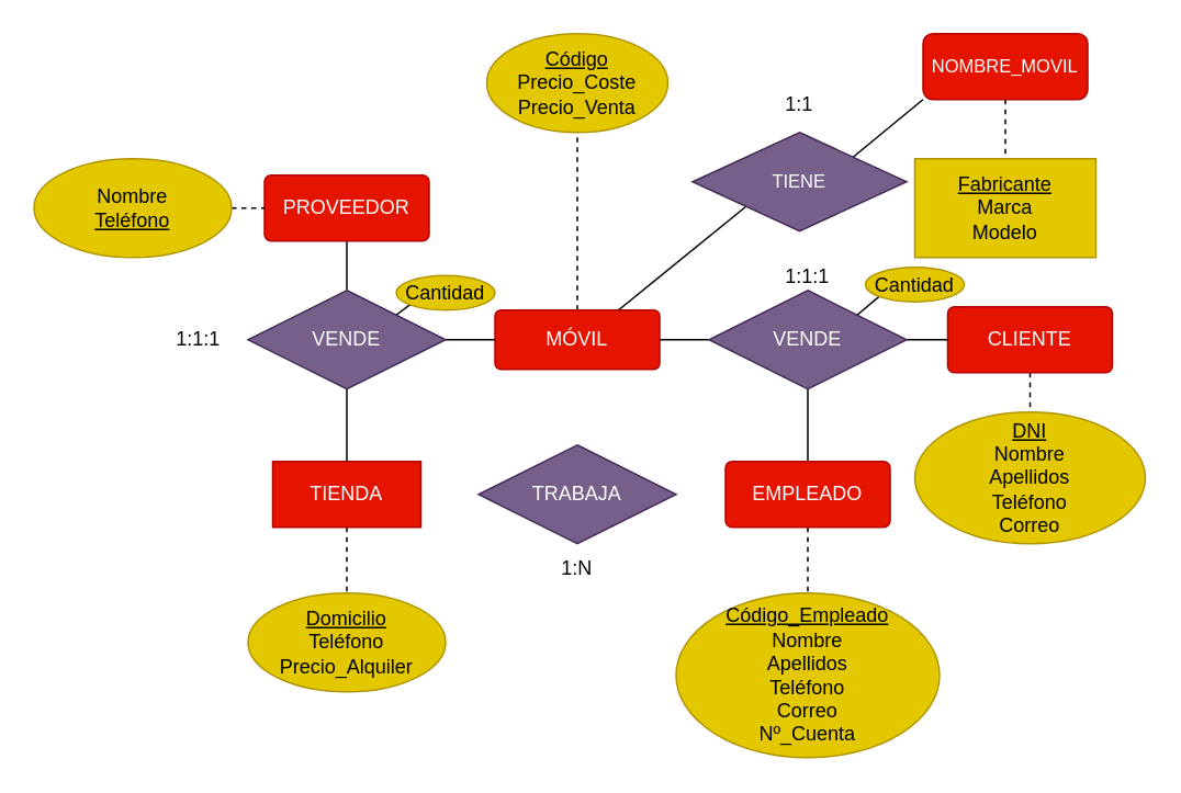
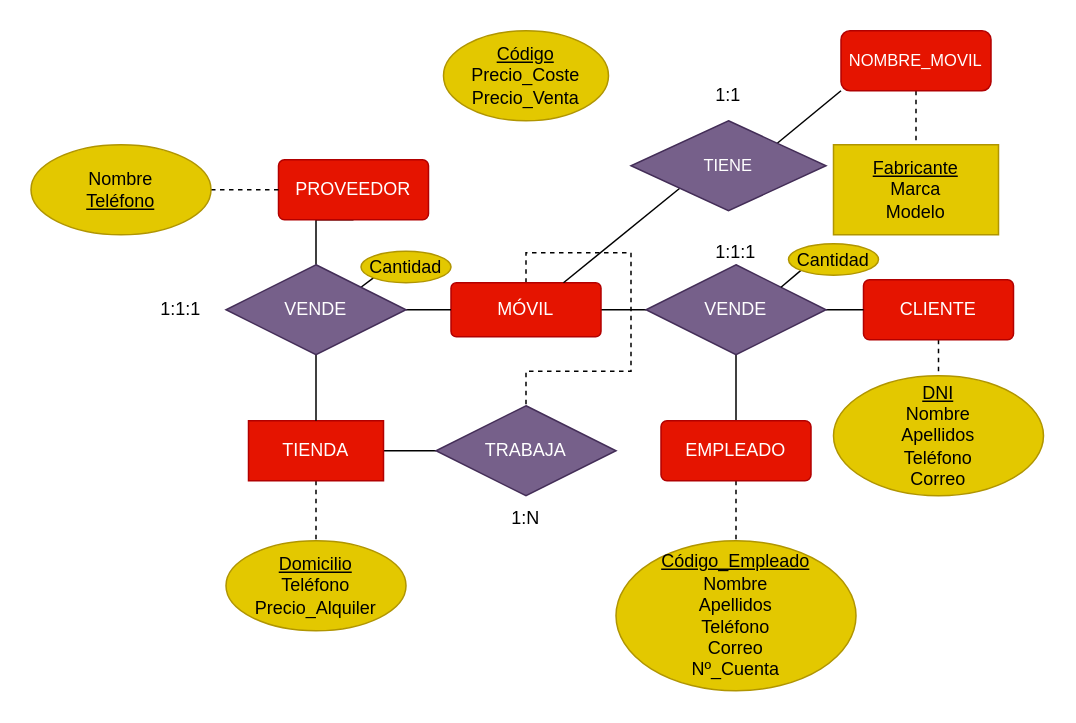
  <mxCell id="0" />
  <mxCell id="1" parent="0" />
  <mxCell id="2" style="edgeStyle=orthogonalEdgeStyle;rounded=0;orthogonalLoop=1;jettySize=auto;html=1;exitX=0.5;exitY=0;exitDx=0;exitDy=0;entryX=0.5;entryY=1;entryDx=0;entryDy=0;endArrow=none;endFill=0;" parent="1" source="4" target="27" edge="1"><mxGeometry relative="1" as="geometry" /></mxCell>
  <mxCell id="3" style="edgeStyle=orthogonalEdgeStyle;rounded=0;orthogonalLoop=1;jettySize=auto;html=1;exitX=0.5;exitY=1;exitDx=0;exitDy=0;entryX=0.5;entryY=0;entryDx=0;entryDy=0;dashed=1;endArrow=none;endFill=0;" parent="1" source="4" target="20" edge="1"><mxGeometry relative="1" as="geometry" /></mxCell>
  <mxCell id="4" value="EMPLEADO" style="rounded=1;arcSize=10;whiteSpace=wrap;html=1;align=center;fillColor=#e51400;strokeColor=#B20000;fontColor=#ffffff;" parent="1" vertex="1"><mxGeometry x="440" y="280" width="100" height="40" as="geometry" /></mxCell>
  <mxCell id="5" style="edgeStyle=orthogonalEdgeStyle;rounded=0;orthogonalLoop=1;jettySize=auto;html=1;exitX=0.5;exitY=1;exitDx=0;exitDy=0;entryX=0.5;entryY=0;entryDx=0;entryDy=0;dashed=1;endArrow=none;endFill=0;" parent="1" source="6" target="19" edge="1"><mxGeometry relative="1" as="geometry" /></mxCell>
  <mxCell id="6" value="CLIENTE" style="rounded=1;arcSize=10;whiteSpace=wrap;html=1;align=center;fillColor=#e51400;strokeColor=#B20000;fontColor=#ffffff;" parent="1" vertex="1"><mxGeometry x="575" y="186" width="100" height="40" as="geometry" /></mxCell>
  <mxCell id="7" style="edgeStyle=orthogonalEdgeStyle;rounded=0;orthogonalLoop=1;jettySize=auto;html=1;exitX=1;exitY=0.5;exitDx=0;exitDy=0;entryX=0;entryY=0.5;entryDx=0;entryDy=0;endArrow=none;endFill=0;" parent="1" source="9" target="27" edge="1"><mxGeometry relative="1" as="geometry" /></mxCell>
- <mxCell id="8" style="edgeStyle=orthogonalEdgeStyle;rounded=0;orthogonalLoop=1;jettySize=auto;html=1;exitX=0.5;exitY=0;exitDx=0;exitDy=0;entryX=0.5;entryY=1;entryDx=0;entryDy=0;dashed=1;endArrow=none;endFill=0;" parent="1" source="9" target="15" edge="1"><mxGeometry relative="1" as="geometry" /></mxCell>
+ <mxCell id="8" style="edgeStyle=orthogonalEdgeStyle;rounded=0;orthogonalLoop=1;jettySize=auto;html=1;exitX=0.5;exitY=0;exitDx=0;exitDy=0;dashed=1;endArrow=none;endFill=0;" parent="1" source="9" target="21" edge="1"><mxGeometry relative="1" as="geometry" /></mxCell>
  <mxCell id="9" value="MÓVIL" style="rounded=1;arcSize=10;whiteSpace=wrap;html=1;align=center;fillColor=#e51400;strokeColor=#B20000;fontColor=#ffffff;" parent="1" vertex="1"><mxGeometry x="300" y="188" width="100" height="36" as="geometry" /></mxCell>
  <mxCell id="10" style="edgeStyle=orthogonalEdgeStyle;rounded=0;orthogonalLoop=1;jettySize=auto;html=1;exitX=0.5;exitY=1;exitDx=0;exitDy=0;entryX=0.5;entryY=0;entryDx=0;entryDy=0;endArrow=none;endFill=0;" parent="1" source="11" target="25" edge="1"><mxGeometry relative="1" as="geometry" /></mxCell>
- <mxCell id="11" value="PROVEEDOR" style="rounded=1;arcSize=10;whiteSpace=wrap;html=1;align=center;fillColor=#e51400;strokeColor=#B20000;fontColor=#ffffff;" parent="1" vertex="1"><mxGeometry x="160" y="106" width="100" height="40" as="geometry" /></mxCell>
+ <mxCell id="11" value="PROVEEDOR" style="rounded=1;arcSize=10;whiteSpace=wrap;html=1;align=center;fillColor=#e51400;strokeColor=#B20000;fontColor=#ffffff;" parent="1" vertex="1"><mxGeometry x="185" y="106" width="100" height="40" as="geometry" /></mxCell>
+ <mxCell id="12" style="edgeStyle=orthogonalEdgeStyle;rounded=0;orthogonalLoop=1;jettySize=auto;html=1;exitX=1;exitY=0.5;exitDx=0;exitDy=0;entryX=0;entryY=0.5;entryDx=0;entryDy=0;endArrow=none;endFill=0;" parent="1" source="14" target="21" edge="1"><mxGeometry relative="1" as="geometry" /></mxCell>
  <mxCell id="13" style="edgeStyle=orthogonalEdgeStyle;rounded=0;orthogonalLoop=1;jettySize=auto;html=1;exitX=0.5;exitY=1;exitDx=0;exitDy=0;entryX=0.5;entryY=0;entryDx=0;entryDy=0;endArrow=none;endFill=0;dashed=1;" parent="1" source="14" target="16" edge="1"><mxGeometry relative="1" as="geometry" /></mxCell>
  <mxCell id="14" value="TIENDA" style="arcSize=10;whiteSpace=wrap;html=1;align=center;fillColor=#e51400;strokeColor=#B20000;fontColor=#ffffff;rounded=0;" parent="1" vertex="1"><mxGeometry x="165" y="280" width="90" height="40" as="geometry" /></mxCell>
  <mxCell id="15" value="&lt;u&gt;Código&lt;/u&gt;&lt;br&gt;Precio_Coste&lt;br&gt;Precio_Venta" style="ellipse;whiteSpace=wrap;html=1;align=center;rounded=0;fillColor=#e3c800;strokeColor=#B09500;fontColor=#000000;" parent="1" vertex="1"><mxGeometry x="295" y="20" width="110" height="60" as="geometry" /></mxCell>
  <mxCell id="16" value="&lt;u&gt;Domicilio&lt;/u&gt;&lt;br&gt;Teléfono&lt;br&gt;Precio_Alquiler" style="ellipse;whiteSpace=wrap;html=1;align=center;rounded=0;fillColor=#e3c800;strokeColor=#B09500;fontColor=#000000;" parent="1" vertex="1"><mxGeometry x="150" y="360" width="120" height="60" as="geometry" /></mxCell>
  <mxCell id="17" style="edgeStyle=orthogonalEdgeStyle;rounded=0;orthogonalLoop=1;jettySize=auto;html=1;exitX=1;exitY=0.5;exitDx=0;exitDy=0;entryX=0;entryY=0.5;entryDx=0;entryDy=0;dashed=1;endArrow=none;endFill=0;" parent="1" source="18" target="11" edge="1"><mxGeometry relative="1" as="geometry" /></mxCell>
  <mxCell id="18" value="Nombre&lt;br&gt;&lt;u&gt;Teléfono&lt;/u&gt;" style="ellipse;whiteSpace=wrap;html=1;align=center;rounded=0;fillColor=#e3c800;strokeColor=#B09500;fontColor=#000000;" parent="1" vertex="1"><mxGeometry x="20" y="96" width="120" height="60" as="geometry" /></mxCell>
  <mxCell id="19" value="&lt;u&gt;DNI&lt;/u&gt;&lt;br&gt;Nombre&lt;br&gt;Apellidos&lt;br&gt;Teléfono&lt;br&gt;Correo" style="ellipse;whiteSpace=wrap;html=1;align=center;rounded=0;fillColor=#e3c800;strokeColor=#B09500;fontColor=#000000;" parent="1" vertex="1"><mxGeometry x="555" y="250" width="140" height="80" as="geometry" /></mxCell>
  <mxCell id="20" value="&lt;u&gt;Código_Empleado&lt;/u&gt;&lt;br&gt;Nombre&lt;br&gt;Apellidos&lt;br&gt;Teléfono&lt;br&gt;Correo&lt;br&gt;Nº_Cuenta" style="ellipse;whiteSpace=wrap;html=1;align=center;rounded=0;fillColor=#e3c800;strokeColor=#B09500;fontColor=#000000;" parent="1" vertex="1"><mxGeometry x="410" y="360" width="160" height="100" as="geometry" /></mxCell>
  <mxCell id="21" value="TRABAJA" style="shape=rhombus;perimeter=rhombusPerimeter;whiteSpace=wrap;html=1;align=center;rounded=0;fillColor=#76608a;strokeColor=#432D57;fontColor=#ffffff;" parent="1" vertex="1"><mxGeometry x="290" y="270" width="120" height="60" as="geometry" /></mxCell>
  <mxCell id="22" style="edgeStyle=orthogonalEdgeStyle;rounded=0;orthogonalLoop=1;jettySize=auto;html=1;exitX=0.5;exitY=1;exitDx=0;exitDy=0;entryX=0.5;entryY=0;entryDx=0;entryDy=0;endArrow=none;endFill=0;" parent="1" source="25" target="14" edge="1"><mxGeometry relative="1" as="geometry" /></mxCell>
  <mxCell id="23" style="edgeStyle=orthogonalEdgeStyle;rounded=0;orthogonalLoop=1;jettySize=auto;html=1;exitX=1;exitY=0.5;exitDx=0;exitDy=0;entryX=0;entryY=0.5;entryDx=0;entryDy=0;endArrow=none;endFill=0;" parent="1" source="25" target="9" edge="1"><mxGeometry relative="1" as="geometry" /></mxCell>
  <mxCell id="24" style="edgeStyle=none;rounded=0;orthogonalLoop=1;jettySize=auto;html=1;exitX=1;exitY=0;exitDx=0;exitDy=0;entryX=0;entryY=1;entryDx=0;entryDy=0;endArrow=none;endFill=0;" edge="1" parent="1" source="25" target="40"><mxGeometry relative="1" as="geometry" /></mxCell>
  <mxCell id="25" value="VENDE" style="shape=rhombus;perimeter=rhombusPerimeter;whiteSpace=wrap;html=1;align=center;rounded=0;fillColor=#76608a;strokeColor=#432D57;fontColor=#ffffff;" parent="1" vertex="1"><mxGeometry x="150" y="176" width="120" height="60" as="geometry" /></mxCell>
  <mxCell id="26" style="edgeStyle=orthogonalEdgeStyle;rounded=0;orthogonalLoop=1;jettySize=auto;html=1;exitX=1;exitY=0.5;exitDx=0;exitDy=0;entryX=0;entryY=0.5;entryDx=0;entryDy=0;endArrow=none;endFill=0;" parent="1" source="27" target="6" edge="1"><mxGeometry relative="1" as="geometry" /></mxCell>
  <mxCell id="27" value="VENDE" style="shape=rhombus;perimeter=rhombusPerimeter;whiteSpace=wrap;html=1;align=center;rounded=0;fillColor=#76608a;strokeColor=#432D57;fontColor=#ffffff;" parent="1" vertex="1"><mxGeometry x="430" y="176" width="120" height="60" as="geometry" /></mxCell>
  <mxCell id="28" value="1:1:1" style="text;html=1;strokeColor=none;fillColor=none;align=center;verticalAlign=middle;whiteSpace=wrap;rounded=0;" parent="1" vertex="1"><mxGeometry x="460" y="153" width="60" height="30" as="geometry" /></mxCell>
  <mxCell id="29" value="1:1:1" style="text;html=1;strokeColor=none;fillColor=none;align=center;verticalAlign=middle;whiteSpace=wrap;rounded=0;" parent="1" vertex="1"><mxGeometry x="90" y="191" width="60" height="30" as="geometry" /></mxCell>
  <mxCell id="30" value="1:N" style="text;html=1;strokeColor=none;fillColor=none;align=center;verticalAlign=middle;whiteSpace=wrap;rounded=0;" parent="1" vertex="1"><mxGeometry x="320" y="330" width="60" height="30" as="geometry" /></mxCell>
  <mxCell id="31" style="rounded=0;orthogonalLoop=1;jettySize=auto;html=1;exitX=0;exitY=1;exitDx=0;exitDy=0;entryX=1;entryY=0;entryDx=0;entryDy=0;fontSize=11;endArrow=none;endFill=0;" parent="1" source="33" target="35" edge="1"><mxGeometry relative="1" as="geometry" /></mxCell>
  <mxCell id="32" style="edgeStyle=none;rounded=0;orthogonalLoop=1;jettySize=auto;html=1;exitX=0.5;exitY=1;exitDx=0;exitDy=0;entryX=0.5;entryY=0;entryDx=0;entryDy=0;fontSize=11;endArrow=none;endFill=0;dashed=1;" parent="1" source="33" target="36" edge="1"><mxGeometry relative="1" as="geometry" /></mxCell>
  <mxCell id="33" value="NOMBRE_MOVIL" style="rounded=1;whiteSpace=wrap;html=1;strokeWidth=1;fontSize=11;fillColor=#e51400;strokeColor=#B20000;fontColor=#ffffff;" parent="1" vertex="1"><mxGeometry x="560" y="20" width="100" height="40" as="geometry" /></mxCell>
  <mxCell id="34" style="edgeStyle=none;rounded=0;orthogonalLoop=1;jettySize=auto;html=1;exitX=0;exitY=1;exitDx=0;exitDy=0;entryX=0.75;entryY=0;entryDx=0;entryDy=0;fontSize=11;endArrow=none;endFill=0;" parent="1" source="35" target="9" edge="1"><mxGeometry relative="1" as="geometry" /></mxCell>
  <mxCell id="35" value="TIENE" style="rhombus;whiteSpace=wrap;html=1;rounded=0;strokeWidth=1;fontSize=11;fillColor=#76608a;strokeColor=#432D57;fontColor=#ffffff;" parent="1" vertex="1"><mxGeometry x="420" y="80" width="130" height="60" as="geometry" /></mxCell>
  <mxCell id="36" value="&lt;u&gt;Fabricante&lt;/u&gt;&lt;br&gt;Marca&lt;br&gt;Modelo" style="whiteSpace=wrap;html=1;align=center;fillColor=#e3c800;strokeColor=#B09500;fontColor=#000000;rounded=0;" parent="1" vertex="1"><mxGeometry x="555" y="96" width="110" height="60" as="geometry" /></mxCell>
  <mxCell id="37" value="1:1" style="text;html=1;strokeColor=none;fillColor=none;align=center;verticalAlign=middle;whiteSpace=wrap;rounded=0;" vertex="1" parent="1"><mxGeometry x="455" y="48" width="60" height="30" as="geometry" /></mxCell>
  <mxCell id="38" style="rounded=0;orthogonalLoop=1;jettySize=auto;html=1;exitX=0;exitY=1;exitDx=0;exitDy=0;entryX=1;entryY=0;entryDx=0;entryDy=0;endArrow=none;endFill=0;" edge="1" parent="1" source="39" target="27"><mxGeometry relative="1" as="geometry" /></mxCell>
  <mxCell id="39" value="Cantidad" style="ellipse;whiteSpace=wrap;html=1;align=center;fillColor=#e3c800;fontColor=#000000;strokeColor=#B09500;" vertex="1" parent="1"><mxGeometry x="525" y="162" width="60" height="21" as="geometry" /></mxCell>
  <mxCell id="40" value="Cantidad" style="ellipse;whiteSpace=wrap;html=1;align=center;fillColor=#e3c800;fontColor=#000000;strokeColor=#B09500;" vertex="1" parent="1"><mxGeometry x="240" y="167" width="60" height="21" as="geometry" /></mxCell>
